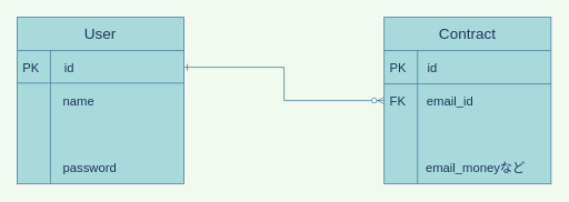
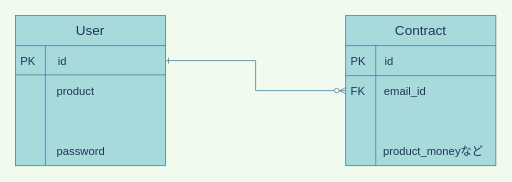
  <mxCell id="0" />
  <mxCell id="1" parent="0" />
  <mxCell id="2" value="" style="whiteSpace=wrap;html=1;aspect=fixed;fillColor=#A8DADC;strokeColor=#457B9D;fontColor=#1D3557;" vertex="1" parent="1"><mxGeometry x="20" y="20" width="200" height="200" as="geometry" /></mxCell>
  <mxCell id="3" value="" style="whiteSpace=wrap;html=1;aspect=fixed;fillColor=#A8DADC;strokeColor=#457B9D;fontColor=#1D3557;" vertex="1" parent="1"><mxGeometry x="460" y="20" width="200" height="200" as="geometry" /></mxCell>
  <mxCell id="4" value="" style="endArrow=none;html=1;strokeColor=#457B9D;fontColor=#1D3557;labelBackgroundColor=#F1FAEE;" edge="1" parent="1"><mxGeometry width="50" height="50" relative="1" as="geometry"><mxPoint x="60" y="220" as="sourcePoint" /><mxPoint x="60" y="60" as="targetPoint" /></mxGeometry></mxCell>
  <mxCell id="5" value="" style="endArrow=none;html=1;strokeColor=#457B9D;fontColor=#1D3557;labelBackgroundColor=#F1FAEE;" edge="1" parent="1"><mxGeometry width="50" height="50" relative="1" as="geometry"><mxPoint x="220" y="60" as="sourcePoint" /><mxPoint x="20" y="60" as="targetPoint" /></mxGeometry></mxCell>
  <mxCell id="6" value="&lt;font style=&quot;font-size: 18px&quot;&gt;User&lt;/font&gt;" style="text;html=1;strokeColor=none;fillColor=none;align=center;verticalAlign=middle;whiteSpace=wrap;rounded=0;fontColor=#1D3557;" vertex="1" parent="1"><mxGeometry x="20" y="20" width="200" height="40" as="geometry" /></mxCell>
  <mxCell id="7" value="&lt;span style=&quot;font-size: 18px&quot;&gt;Contract&lt;/span&gt;" style="text;html=1;strokeColor=none;fillColor=none;align=center;verticalAlign=middle;whiteSpace=wrap;rounded=0;fontColor=#1D3557;" vertex="1" parent="1"><mxGeometry x="460" y="20" width="200" height="40" as="geometry" /></mxCell>
  <mxCell id="8" value="" style="endArrow=none;html=1;strokeColor=#457B9D;fontColor=#1D3557;labelBackgroundColor=#F1FAEE;" edge="1" parent="1"><mxGeometry width="50" height="50" relative="1" as="geometry"><mxPoint x="660" y="60" as="sourcePoint" /><mxPoint x="460" y="60" as="targetPoint" /></mxGeometry></mxCell>
  <mxCell id="9" value="" style="endArrow=none;html=1;strokeColor=#457B9D;fontColor=#1D3557;labelBackgroundColor=#F1FAEE;" edge="1" parent="1"><mxGeometry width="50" height="50" relative="1" as="geometry"><mxPoint x="500" y="220" as="sourcePoint" /><mxPoint x="500" y="60" as="targetPoint" /></mxGeometry></mxCell>
  <mxCell id="10" value="&lt;div&gt;&lt;font style=&quot;font-size: 18px&quot;&gt;&amp;nbsp;&lt;/font&gt;&lt;font style=&quot;font-size: 15px&quot;&gt;PK&amp;nbsp; &amp;nbsp; &amp;nbsp; id&amp;nbsp; &amp;nbsp;&lt;/font&gt;&lt;/div&gt;" style="text;html=1;strokeColor=none;fillColor=none;align=left;verticalAlign=middle;whiteSpace=wrap;rounded=0;fontColor=#1D3557;" vertex="1" parent="1"><mxGeometry x="460" y="60" width="200" height="40" as="geometry" /></mxCell>
  <mxCell id="11" value="&lt;div&gt;&lt;font style=&quot;font-size: 18px&quot;&gt;&amp;nbsp;&lt;/font&gt;&lt;font style=&quot;font-size: 15px&quot;&gt;PK　　id&amp;nbsp; &amp;nbsp;&lt;/font&gt;&lt;/div&gt;" style="text;html=1;strokeColor=none;fillColor=none;align=left;verticalAlign=middle;whiteSpace=wrap;rounded=0;fontColor=#1D3557;" vertex="1" parent="1"><mxGeometry x="20" y="60" width="200" height="40" as="geometry" /></mxCell>
- <mxCell id="12" value="&lt;font style=&quot;font-size: 15px&quot;&gt;&amp;nbsp;　 　　name&lt;/font&gt;" style="text;html=1;strokeColor=none;fillColor=none;align=left;verticalAlign=middle;whiteSpace=wrap;rounded=0;fontColor=#1D3557;" vertex="1" parent="1"><mxGeometry x="20" y="100" width="200" height="40" as="geometry" /></mxCell>
+ <mxCell id="12" value="&lt;font style=&quot;font-size: 15px&quot;&gt;&amp;nbsp;　 　　product&lt;/font&gt;" style="text;html=1;strokeColor=none;fillColor=none;align=left;verticalAlign=middle;whiteSpace=wrap;rounded=0;fontColor=#1D3557;" vertex="1" parent="1"><mxGeometry x="20" y="100" width="200" height="40" as="geometry" /></mxCell>
  <mxCell id="13" style="rounded=0;orthogonalLoop=1;jettySize=auto;html=1;exitX=1;exitY=0.5;exitDx=0;exitDy=0;entryX=0;entryY=0.5;entryDx=0;entryDy=0;endArrow=ERzeroToMany;endFill=1;startArrow=ERone;startFill=0;targetPerimeterSpacing=0;sourcePerimeterSpacing=0;edgeStyle=orthogonalEdgeStyle;strokeColor=#457B9D;fontColor=#1D3557;labelBackgroundColor=#F1FAEE;" edge="1" parent="1" source="11" target="15"><mxGeometry relative="1" as="geometry"><Array as="points"><mxPoint x="340" y="80" /><mxPoint x="340" y="120" /></Array></mxGeometry></mxCell>
  <mxCell id="14" value="&lt;div&gt;&lt;font style=&quot;font-size: 15px&quot;&gt;　&amp;nbsp; 　　password&lt;/font&gt;&lt;/div&gt;" style="text;html=1;strokeColor=none;fillColor=none;align=left;verticalAlign=middle;whiteSpace=wrap;rounded=0;fontColor=#1D3557;" vertex="1" parent="1"><mxGeometry x="20" y="180" width="200" height="40" as="geometry" /></mxCell>
  <mxCell id="15" value="&lt;div&gt;&lt;font style=&quot;font-size: 18px&quot;&gt;&amp;nbsp;&lt;/font&gt;&lt;font style=&quot;font-size: 15px&quot;&gt;F&lt;/font&gt;&lt;font style=&quot;font-size: 15px&quot;&gt;K&amp;nbsp; &amp;nbsp; &amp;nbsp; email_id&amp;nbsp; &amp;nbsp;&lt;/font&gt;&lt;/div&gt;" style="text;html=1;strokeColor=none;fillColor=none;align=left;verticalAlign=middle;whiteSpace=wrap;rounded=0;fontColor=#1D3557;" vertex="1" parent="1"><mxGeometry x="460" y="100" width="200" height="40" as="geometry" /></mxCell>
- <mxCell id="16" value="&lt;div&gt;&lt;font style=&quot;font-size: 18px&quot;&gt;&amp;nbsp;　&lt;/font&gt;&lt;font style=&quot;font-size: 15px&quot;&gt;&amp;nbsp; &amp;nbsp; &amp;nbsp; email_moneyなど&lt;/font&gt;&lt;/div&gt;" style="text;html=1;strokeColor=none;fillColor=none;align=left;verticalAlign=middle;whiteSpace=wrap;rounded=0;fontColor=#1D3557;" vertex="1" parent="1"><mxGeometry x="460" y="180" width="200" height="40" as="geometry" /></mxCell>
+ <mxCell id="16" value="&lt;div&gt;&lt;font style=&quot;font-size: 18px&quot;&gt;&amp;nbsp;　&lt;/font&gt;&lt;font style=&quot;font-size: 15px&quot;&gt;&amp;nbsp; &amp;nbsp; &amp;nbsp; product_moneyなど&lt;/font&gt;&lt;/div&gt;" style="text;html=1;strokeColor=none;fillColor=none;align=left;verticalAlign=middle;whiteSpace=wrap;rounded=0;fontColor=#1D3557;" vertex="1" parent="1"><mxGeometry x="460" y="180" width="200" height="40" as="geometry" /></mxCell>
  <mxCell id="17" value="" style="endArrow=none;html=1;strokeColor=#457B9D;fontColor=#1D3557;labelBackgroundColor=#F1FAEE;" edge="1" parent="1"><mxGeometry width="50" height="50" relative="1" as="geometry"><mxPoint x="460" y="100" as="sourcePoint" /><mxPoint x="660" y="100" as="targetPoint" /></mxGeometry></mxCell>
  <mxCell id="18" value="" style="endArrow=none;html=1;strokeColor=#457B9D;fontColor=#1D3557;labelBackgroundColor=#F1FAEE;" edge="1" parent="1"><mxGeometry width="50" height="50" relative="1" as="geometry"><mxPoint x="20" y="99" as="sourcePoint" /><mxPoint x="220" y="99" as="targetPoint" /></mxGeometry></mxCell>
